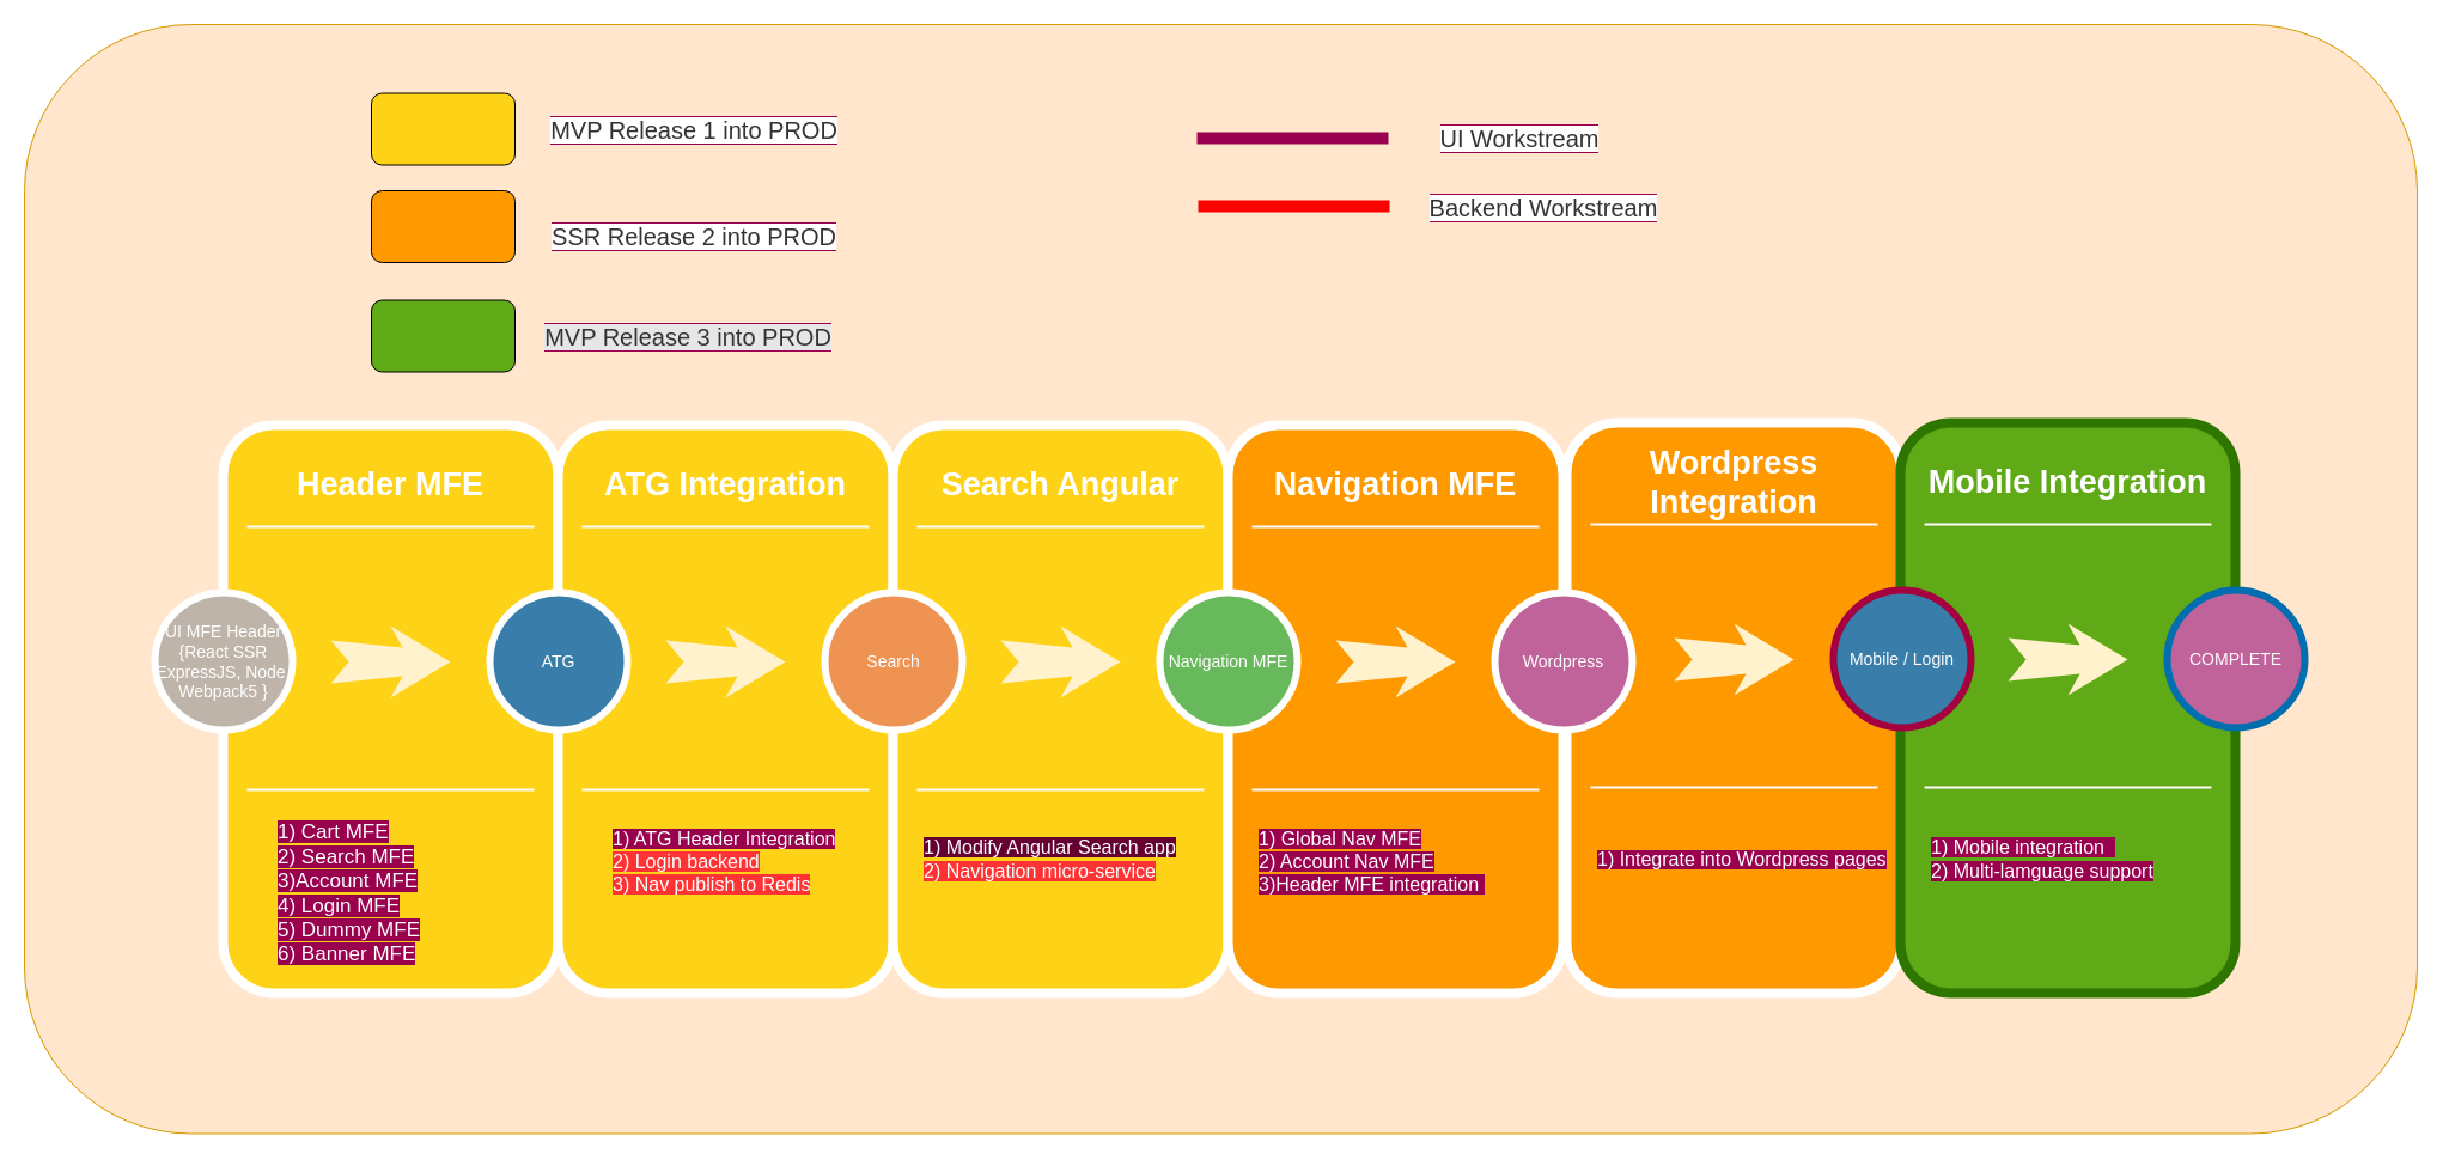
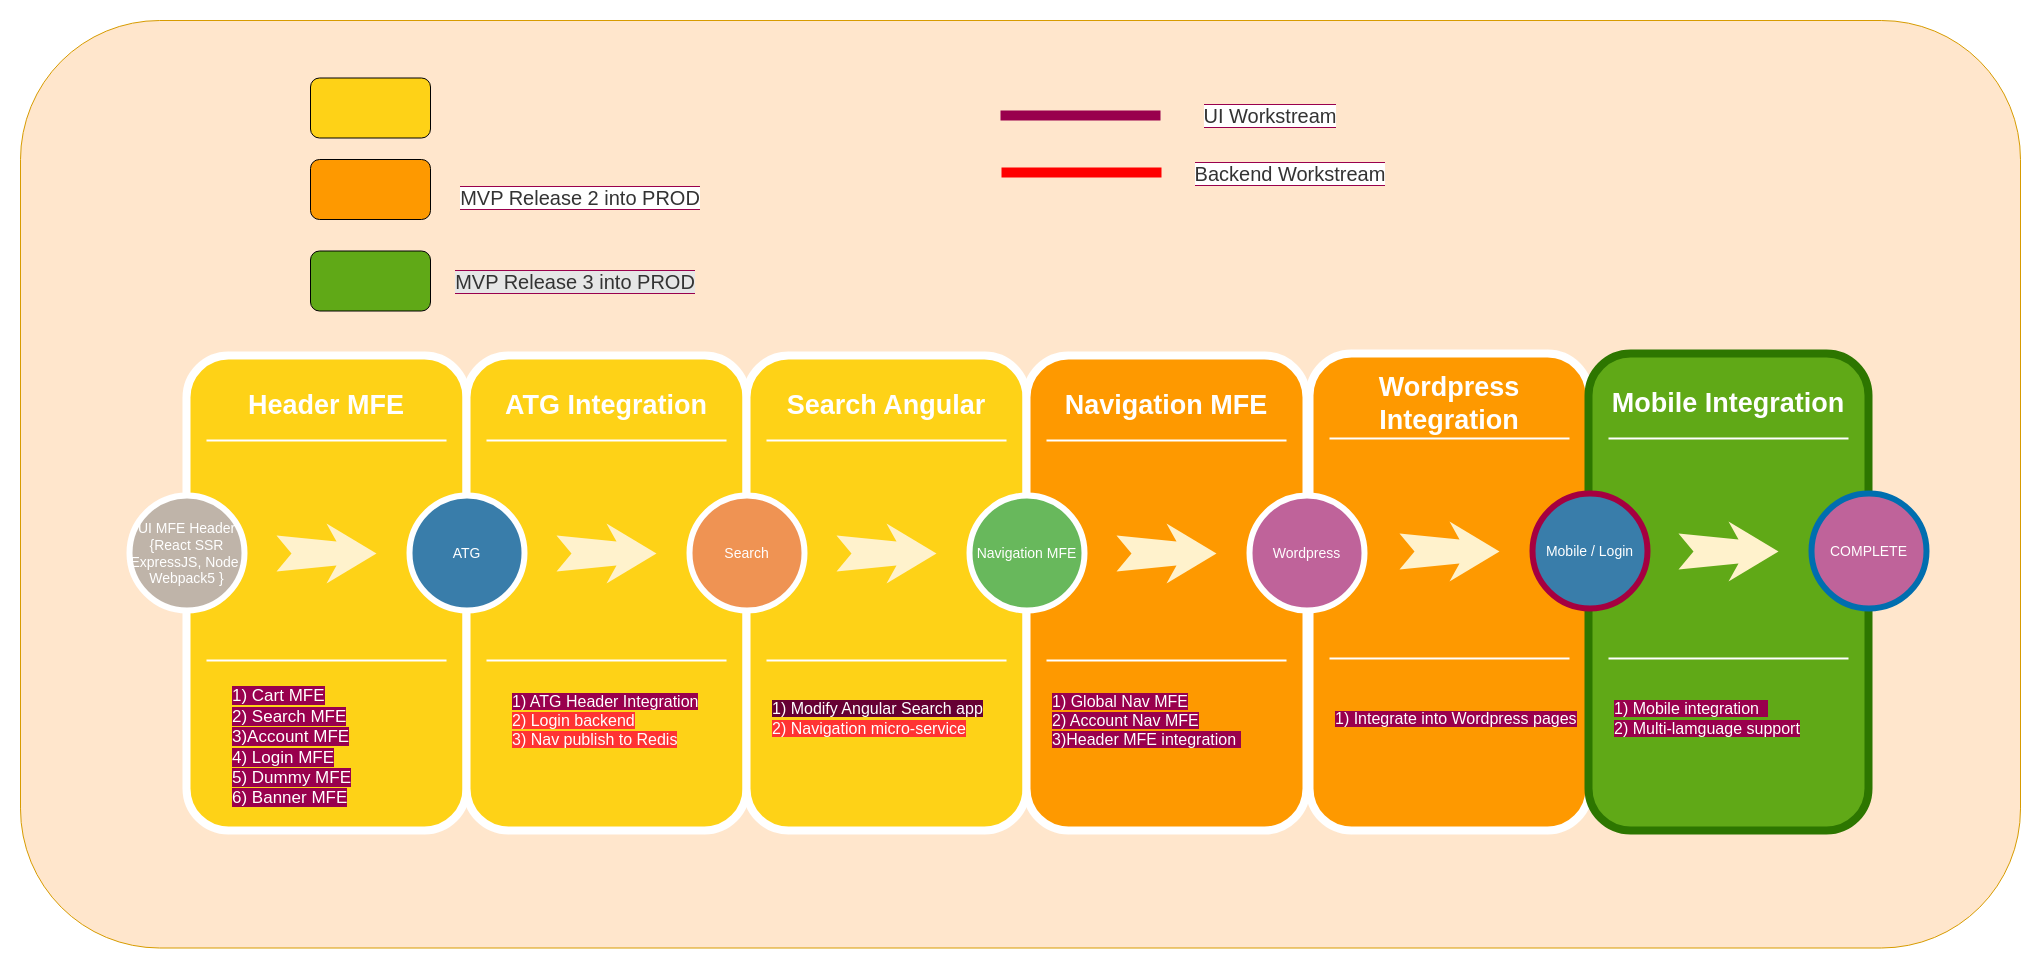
  <mxCell id="0" />
  <mxCell id="1" parent="0" />
  <mxCell id="2" value="" style="rounded=1;whiteSpace=wrap;html=1;labelBackgroundColor=#99004D;fontSize=16;fillColor=#ffe6cc;strokeColor=#d79b00;" vertex="1" parent="1"><mxGeometry x="20" y="20" width="2000" height="927.5" as="geometry" /></mxCell>
  <mxCell id="3" value="" style="whiteSpace=wrap;html=1;rounded=1;shadow=0;strokeWidth=8;fontSize=20;align=center;fillColor=#FED217;strokeColor=#FFFFFF;" parent="1" vertex="1"><mxGeometry x="186" y="355" width="280" height="475" as="geometry" /></mxCell>
  <mxCell id="4" value="Header MFE" style="text;html=1;strokeColor=none;fillColor=none;align=center;verticalAlign=middle;whiteSpace=wrap;rounded=0;shadow=0;fontSize=27;fontColor=#FFFFFF;fontStyle=1" parent="1" vertex="1"><mxGeometry x="186" y="375" width="280" height="60" as="geometry" /></mxCell>
  <mxCell id="5" value="&lt;span style=&quot;background-color: rgb(153 , 0 , 77) ; font-size: 17px&quot;&gt;1) Cart MFE&lt;br&gt;2) Search MFE&lt;br&gt;3)Account MFE&lt;br&gt;4) Login MFE&lt;br&gt;5) Dummy MFE&lt;br&gt;6) Banner MFE&lt;br&gt;&lt;/span&gt;" style="text;html=1;strokeColor=none;fillColor=none;align=left;verticalAlign=middle;whiteSpace=wrap;rounded=0;shadow=0;fontSize=14;fontColor=#FFFFFF;" parent="1" vertex="1"><mxGeometry x="230" y="700" width="140" height="94" as="geometry" /></mxCell>
  <mxCell id="6" value="" style="line;strokeWidth=2;html=1;rounded=0;shadow=0;fontSize=27;align=center;fillColor=none;strokeColor=#FFFFFF;" parent="1" vertex="1"><mxGeometry x="206" y="435" width="240" height="10" as="geometry" /></mxCell>
  <mxCell id="7" value="" style="line;strokeWidth=2;html=1;rounded=0;shadow=0;fontSize=27;align=center;fillColor=none;strokeColor=#FFFFFF;" parent="1" vertex="1"><mxGeometry x="206" y="655" width="240" height="10" as="geometry" /></mxCell>
  <mxCell id="8" value="UI MFE Header&lt;br&gt;{React SSR ExpressJS, Node, Webpack5 }" style="ellipse;whiteSpace=wrap;html=1;rounded=0;shadow=0;strokeWidth=6;fontSize=14;align=center;fillColor=#BFB4A9;strokeColor=#FFFFFF;fontColor=#FFFFFF;" parent="1" vertex="1"><mxGeometry x="129" y="495" width="115" height="115" as="geometry" /></mxCell>
  <mxCell id="9" value="" style="html=1;shadow=0;dashed=0;align=center;verticalAlign=middle;shape=mxgraph.arrows2.stylisedArrow;dy=0.6;dx=40;notch=15;feather=0.4;rounded=0;strokeWidth=1;fontSize=27;strokeColor=none;fillColor=#fff2cc;" parent="1" vertex="1"><mxGeometry x="276" y="523" width="100" height="60" as="geometry" /></mxCell>
  <mxCell id="10" value="" style="whiteSpace=wrap;html=1;rounded=1;shadow=0;strokeWidth=8;fontSize=20;align=center;fillColor=#FED217;strokeColor=#FFFFFF;" parent="1" vertex="1"><mxGeometry x="466" y="355" width="280" height="475" as="geometry" /></mxCell>
  <mxCell id="11" value="ATG Integration" style="text;html=1;strokeColor=none;fillColor=none;align=center;verticalAlign=middle;whiteSpace=wrap;rounded=0;shadow=0;fontSize=27;fontColor=#FFFFFF;fontStyle=1" parent="1" vertex="1"><mxGeometry x="466" y="375" width="280" height="60" as="geometry" /></mxCell>
  <mxCell id="12" value="&lt;font style=&quot;font-size: 16px&quot;&gt;&lt;span style=&quot;background-color: rgb(153 , 0 , 77)&quot;&gt;1) ATG Header Integration&lt;/span&gt;&lt;br&gt;&lt;/font&gt;&lt;span style=&quot;background-color: rgb(255 , 51 , 51) ; font-size: 16px&quot;&gt;&lt;font style=&quot;font-size: 16px&quot;&gt;2) Login backend&lt;br&gt;3) Nav publish to Redis&lt;/font&gt;&lt;br&gt;&lt;/span&gt;" style="text;html=1;strokeColor=none;fillColor=none;align=left;verticalAlign=middle;whiteSpace=wrap;rounded=0;shadow=0;fontSize=14;fontColor=#FFFFFF;" parent="1" vertex="1"><mxGeometry x="510" y="675" width="210" height="90" as="geometry" /></mxCell>
  <mxCell id="13" value="" style="line;strokeWidth=2;html=1;rounded=0;shadow=0;fontSize=27;align=center;fillColor=none;strokeColor=#FFFFFF;" parent="1" vertex="1"><mxGeometry x="486" y="435" width="240" height="10" as="geometry" /></mxCell>
  <mxCell id="14" value="" style="line;strokeWidth=2;html=1;rounded=0;shadow=0;fontSize=27;align=center;fillColor=none;strokeColor=#FFFFFF;" parent="1" vertex="1"><mxGeometry x="486" y="655" width="240" height="10" as="geometry" /></mxCell>
  <mxCell id="15" value="ATG" style="ellipse;whiteSpace=wrap;html=1;rounded=0;shadow=0;strokeWidth=6;fontSize=14;align=center;fillColor=#397DAA;strokeColor=#FFFFFF;fontColor=#FFFFFF;" parent="1" vertex="1"><mxGeometry x="409" y="495" width="115" height="115" as="geometry" /></mxCell>
  <mxCell id="16" value="" style="html=1;shadow=0;dashed=0;align=center;verticalAlign=middle;shape=mxgraph.arrows2.stylisedArrow;dy=0.6;dx=40;notch=15;feather=0.4;rounded=0;strokeWidth=1;fontSize=27;strokeColor=none;fillColor=#fff2cc;" parent="1" vertex="1"><mxGeometry x="556" y="523" width="100" height="60" as="geometry" /></mxCell>
  <mxCell id="17" value="" style="whiteSpace=wrap;html=1;rounded=1;shadow=0;strokeWidth=8;fontSize=20;align=center;fillColor=#FED217;strokeColor=#FFFFFF;" parent="1" vertex="1"><mxGeometry x="746" y="355" width="280" height="475" as="geometry" /></mxCell>
  <mxCell id="18" value="Search Angular" style="text;html=1;strokeColor=none;fillColor=none;align=center;verticalAlign=middle;whiteSpace=wrap;rounded=0;shadow=0;fontSize=27;fontColor=#FFFFFF;fontStyle=1" parent="1" vertex="1"><mxGeometry x="746" y="375" width="280" height="60" as="geometry" /></mxCell>
  <mxCell id="19" value="&lt;font style=&quot;font-size: 16px&quot;&gt;&lt;span style=&quot;background-color: rgb(102 , 0 , 51)&quot;&gt;1) Modify Angular Search app&lt;/span&gt;&lt;br&gt;&lt;font style=&quot;background-color: rgb(255 , 51 , 51) ; font-size: 16px&quot;&gt;2) Navigation micro-service&lt;/font&gt;&lt;/font&gt;" style="text;html=1;strokeColor=none;fillColor=none;align=left;verticalAlign=middle;whiteSpace=wrap;rounded=0;shadow=0;fontSize=14;fontColor=#FFFFFF;" parent="1" vertex="1"><mxGeometry x="770" y="665" width="256" height="105" as="geometry" /></mxCell>
  <mxCell id="20" value="" style="line;strokeWidth=2;html=1;rounded=0;shadow=0;fontSize=27;align=center;fillColor=none;strokeColor=#FFFFFF;" parent="1" vertex="1"><mxGeometry x="766" y="435" width="240" height="10" as="geometry" /></mxCell>
  <mxCell id="21" value="" style="line;strokeWidth=2;html=1;rounded=0;shadow=0;fontSize=27;align=center;fillColor=none;strokeColor=#FFFFFF;" parent="1" vertex="1"><mxGeometry x="766" y="655" width="240" height="10" as="geometry" /></mxCell>
  <mxCell id="22" value="Search" style="ellipse;whiteSpace=wrap;html=1;rounded=0;shadow=0;strokeWidth=6;fontSize=14;align=center;fillColor=#EF9353;strokeColor=#FFFFFF;fontColor=#FFFFFF;" parent="1" vertex="1"><mxGeometry x="689" y="495" width="115" height="115" as="geometry" /></mxCell>
  <mxCell id="23" value="" style="html=1;shadow=0;dashed=0;align=center;verticalAlign=middle;shape=mxgraph.arrows2.stylisedArrow;dy=0.6;dx=40;notch=15;feather=0.4;rounded=0;strokeWidth=1;fontSize=27;strokeColor=none;fillColor=#fff2cc;" parent="1" vertex="1"><mxGeometry x="836" y="523" width="100" height="60" as="geometry" /></mxCell>
  <mxCell id="24" value="" style="whiteSpace=wrap;html=1;rounded=1;shadow=0;strokeWidth=8;fontSize=20;align=center;fillColor=#FE9900;strokeColor=#FFFFFF;" parent="1" vertex="1"><mxGeometry x="1026" y="355" width="280" height="475" as="geometry" /></mxCell>
  <mxCell id="25" value="Navigation MFE" style="text;html=1;strokeColor=none;fillColor=none;align=center;verticalAlign=middle;whiteSpace=wrap;rounded=0;shadow=0;fontSize=27;fontColor=#FFFFFF;fontStyle=1" parent="1" vertex="1"><mxGeometry x="1026" y="375" width="280" height="60" as="geometry" /></mxCell>
  <mxCell id="26" value="&lt;span style=&quot;background-color: rgb(153 , 0 , 77) ; font-size: 16px&quot;&gt;&lt;font style=&quot;font-size: 16px&quot;&gt;1) Global Nav MFE&lt;br&gt;2) Account Nav MFE&lt;br&gt;&lt;/font&gt;&lt;/span&gt;&lt;div style=&quot;font-size: 16px&quot;&gt;&lt;span style=&quot;background-color: rgb(153 , 0 , 77)&quot;&gt;&lt;font style=&quot;font-size: 16px&quot;&gt;3)Header MFE integration&amp;nbsp;&lt;/font&gt;&lt;/span&gt;&lt;/div&gt;" style="text;html=1;strokeColor=none;fillColor=none;align=left;verticalAlign=middle;whiteSpace=wrap;rounded=0;shadow=0;fontSize=14;fontColor=#FFFFFF;" parent="1" vertex="1"><mxGeometry x="1050" y="675" width="256" height="90" as="geometry" /></mxCell>
  <mxCell id="27" value="" style="line;strokeWidth=2;html=1;rounded=0;shadow=0;fontSize=27;align=center;fillColor=none;strokeColor=#FFFFFF;" parent="1" vertex="1"><mxGeometry x="1046" y="435" width="240" height="10" as="geometry" /></mxCell>
  <mxCell id="28" value="" style="line;strokeWidth=2;html=1;rounded=0;shadow=0;fontSize=27;align=center;fillColor=none;strokeColor=#FFFFFF;" parent="1" vertex="1"><mxGeometry x="1046" y="655" width="240" height="10" as="geometry" /></mxCell>
  <mxCell id="29" value="Navigation MFE" style="ellipse;whiteSpace=wrap;html=1;rounded=0;shadow=0;strokeWidth=6;fontSize=14;align=center;fillColor=#68B85C;strokeColor=#FFFFFF;fontColor=#FFFFFF;" parent="1" vertex="1"><mxGeometry x="969" y="495" width="115" height="115" as="geometry" /></mxCell>
  <mxCell id="30" value="" style="html=1;shadow=0;dashed=0;align=center;verticalAlign=middle;shape=mxgraph.arrows2.stylisedArrow;dy=0.6;dx=40;notch=15;feather=0.4;rounded=0;strokeWidth=1;fontSize=27;strokeColor=none;fillColor=#fff2cc;" parent="1" vertex="1"><mxGeometry x="1116" y="523" width="100" height="60" as="geometry" /></mxCell>
  <mxCell id="31" value="" style="whiteSpace=wrap;html=1;rounded=1;shadow=0;strokeWidth=8;fontSize=20;align=center;fillColor=#FE9900;strokeColor=#FFFFFF;" vertex="1" parent="1"><mxGeometry x="1309" y="353" width="280" height="477" as="geometry" /></mxCell>
  <mxCell id="32" value="Wordpress" style="ellipse;whiteSpace=wrap;html=1;rounded=0;shadow=0;strokeWidth=6;fontSize=14;align=center;fillColor=#BF639A;strokeColor=#FFFFFF;fontColor=#FFFFFF;" parent="1" vertex="1"><mxGeometry x="1249" y="495" width="115" height="115" as="geometry" /></mxCell>
  <mxCell id="33" value="Wordpress Integration" style="text;html=1;strokeColor=none;fillColor=none;align=center;verticalAlign=middle;whiteSpace=wrap;rounded=0;shadow=0;fontSize=27;fontColor=#FFFFFF;fontStyle=1" vertex="1" parent="1"><mxGeometry x="1309" y="373" width="280" height="60" as="geometry" /></mxCell>
  <mxCell id="34" value="&lt;span style=&quot;background-color: rgb(153 , 0 , 77)&quot;&gt;&lt;font style=&quot;font-size: 16px&quot;&gt;1) Integrate into Wordpress pages&lt;/font&gt;&lt;/span&gt;" style="text;html=1;strokeColor=none;fillColor=none;align=left;verticalAlign=middle;whiteSpace=wrap;rounded=0;shadow=0;fontSize=14;fontColor=#FFFFFF;" vertex="1" parent="1"><mxGeometry x="1333" y="673" width="256" height="90" as="geometry" /></mxCell>
  <mxCell id="35" value="" style="line;strokeWidth=2;html=1;rounded=0;shadow=0;fontSize=27;align=center;fillColor=none;strokeColor=#FFFFFF;" vertex="1" parent="1"><mxGeometry x="1329" y="433" width="240" height="10" as="geometry" /></mxCell>
  <mxCell id="36" value="" style="line;strokeWidth=2;html=1;rounded=0;shadow=0;fontSize=27;align=center;fillColor=none;strokeColor=#FFFFFF;" vertex="1" parent="1"><mxGeometry x="1329" y="653" width="240" height="10" as="geometry" /></mxCell>
  <mxCell id="37" value="" style="html=1;shadow=0;dashed=0;align=center;verticalAlign=middle;shape=mxgraph.arrows2.stylisedArrow;dy=0.6;dx=40;notch=15;feather=0.4;rounded=0;strokeWidth=1;fontSize=27;strokeColor=none;fillColor=#fff2cc;" vertex="1" parent="1"><mxGeometry x="1399" y="521" width="100" height="60" as="geometry" /></mxCell>
  <mxCell id="38" value="" style="whiteSpace=wrap;html=1;rounded=1;shadow=0;strokeWidth=8;fontSize=20;align=center;fillColor=#60a917;strokeColor=#2D7600;fontColor=#ffffff;" vertex="1" parent="1"><mxGeometry x="1588" y="353" width="280" height="477" as="geometry" /></mxCell>
  <mxCell id="39" value="Mobile / Login" style="ellipse;whiteSpace=wrap;html=1;rounded=0;shadow=0;strokeWidth=6;fontSize=14;align=center;fillColor=#397daa;strokeColor=#A50040;fontColor=#ffffff;" vertex="1" parent="1"><mxGeometry x="1532" y="493" width="115" height="115" as="geometry" /></mxCell>
  <mxCell id="40" value="Mobile Integration" style="text;html=1;strokeColor=none;fillColor=none;align=center;verticalAlign=middle;whiteSpace=wrap;rounded=0;shadow=0;fontSize=27;fontColor=#FFFFFF;fontStyle=1" vertex="1" parent="1"><mxGeometry x="1588" y="373" width="280" height="60" as="geometry" /></mxCell>
  <mxCell id="41" value="&lt;span style=&quot;background-color: rgb(153 , 0 , 77) ; font-size: 16px&quot;&gt;1) Mobile integration&amp;nbsp;&amp;nbsp;&lt;br&gt;2) Multi-lamguage support&lt;/span&gt;" style="text;html=1;strokeColor=none;fillColor=none;align=left;verticalAlign=middle;whiteSpace=wrap;rounded=0;shadow=0;fontSize=14;fontColor=#FFFFFF;" vertex="1" parent="1"><mxGeometry x="1612" y="673" width="256" height="90" as="geometry" /></mxCell>
  <mxCell id="42" value="" style="line;strokeWidth=2;html=1;rounded=0;shadow=0;fontSize=27;align=center;fillColor=none;strokeColor=#FFFFFF;" vertex="1" parent="1"><mxGeometry x="1608" y="433" width="240" height="10" as="geometry" /></mxCell>
  <mxCell id="43" value="" style="line;strokeWidth=2;html=1;rounded=0;shadow=0;fontSize=27;align=center;fillColor=none;strokeColor=#FFFFFF;" vertex="1" parent="1"><mxGeometry x="1608" y="653" width="240" height="10" as="geometry" /></mxCell>
  <mxCell id="44" value="" style="html=1;shadow=0;dashed=0;align=center;verticalAlign=middle;shape=mxgraph.arrows2.stylisedArrow;dy=0.6;dx=40;notch=15;feather=0.4;rounded=0;strokeWidth=1;fontSize=27;strokeColor=none;fillColor=#fff2cc;" vertex="1" parent="1"><mxGeometry x="1678" y="521" width="100" height="60" as="geometry" /></mxCell>
  <mxCell id="45" value="COMPLETE" style="ellipse;whiteSpace=wrap;html=1;rounded=0;shadow=0;strokeWidth=6;fontSize=14;align=center;fillColor=#bf639a;strokeColor=#006EAF;fontColor=#ffffff;" vertex="1" parent="1"><mxGeometry x="1811" y="493" width="115" height="115" as="geometry" /></mxCell>
  <mxCell id="46" value="" style="rounded=1;whiteSpace=wrap;html=1;labelBackgroundColor=#99004D;fontSize=16;fontColor=#FFFFFF;fillColor=#FE9900;" vertex="1" parent="1"><mxGeometry x="310" y="159" width="120" height="60" as="geometry" /></mxCell>
  <mxCell id="47" value="" style="rounded=1;whiteSpace=wrap;html=1;labelBackgroundColor=#99004D;fontSize=16;fontColor=#FFFFFF;fillColor=#60A917;" vertex="1" parent="1"><mxGeometry x="310" y="250.5" width="120" height="60" as="geometry" /></mxCell>
  <mxCell id="48" value="" style="rounded=1;whiteSpace=wrap;html=1;labelBackgroundColor=#99004D;fontSize=16;fontColor=#FFFFFF;fillColor=#FED217;" vertex="1" parent="1"><mxGeometry x="310" y="77.5" width="120" height="60" as="geometry" /></mxCell>
- <mxCell id="49" value="&lt;font style=&quot;font-size: 20px ; background-color: rgb(255 , 255 , 255)&quot; color=&quot;#333333&quot;&gt;MVP Release 1 into PROD&lt;/font&gt;" style="text;html=1;strokeColor=none;fillColor=none;align=center;verticalAlign=middle;whiteSpace=wrap;rounded=0;labelBackgroundColor=#99004D;fontSize=16;fontColor=#FFFFFF;" vertex="1" parent="1"><mxGeometry x="440" y="85" width="280" height="45" as="geometry" /></mxCell>
  <mxCell id="50" value="&lt;font style=&quot;font-size: 20px ; background-color: rgb(255 , 255 , 255)&quot; color=&quot;#333333&quot;&gt;Backend Workstream&lt;/font&gt;" style="text;html=1;strokeColor=none;fillColor=none;align=center;verticalAlign=middle;whiteSpace=wrap;rounded=0;labelBackgroundColor=#99004D;fontSize=16;fontColor=#FFFFFF;" vertex="1" parent="1"><mxGeometry x="1150" y="150" width="280" height="45" as="geometry" /></mxCell>
  <mxCell id="51" value="&lt;font style=&quot;font-size: 20px ; background-color: rgb(230 , 230 , 230)&quot; color=&quot;#333333&quot;&gt;MVP Release 3 into PROD&lt;/font&gt;" style="text;html=1;strokeColor=none;fillColor=none;align=center;verticalAlign=middle;whiteSpace=wrap;rounded=0;labelBackgroundColor=#99004D;fontSize=16;fontColor=#FFFFFF;" vertex="1" parent="1"><mxGeometry x="435" y="258" width="280" height="45" as="geometry" /></mxCell>
  <mxCell id="52" value="" style="line;strokeWidth=10;html=1;labelBackgroundColor=#E6E6E6;fontSize=20;fontColor=#333333;fillColor=#60A917;strokeColor=#99004D;" vertex="1" parent="1"><mxGeometry x="1000" y="110" width="160" height="10" as="geometry" /></mxCell>
  <mxCell id="53" value="" style="line;strokeWidth=10;html=1;labelBackgroundColor=#E6E6E6;fontSize=20;fontColor=#333333;fillColor=#60A917;strokeColor=#FF0000;" vertex="1" parent="1"><mxGeometry x="1001" y="167" width="160" height="10" as="geometry" /></mxCell>
  <mxCell id="54" value="&lt;font style=&quot;font-size: 20px ; background-color: rgb(255 , 255 , 255)&quot; color=&quot;#333333&quot;&gt;UI Workstream&lt;/font&gt;" style="text;html=1;strokeColor=none;fillColor=none;align=center;verticalAlign=middle;whiteSpace=wrap;rounded=0;labelBackgroundColor=#99004D;fontSize=16;fontColor=#FFFFFF;" vertex="1" parent="1"><mxGeometry x="1130" y="92.5" width="280" height="45" as="geometry" /></mxCell>
- <mxCell id="55" value="&lt;font style=&quot;font-size: 20px ; background-color: rgb(255 , 255 , 255)&quot; color=&quot;#333333&quot;&gt;SSR Release 2 into PROD&lt;/font&gt;" style="text;html=1;strokeColor=none;fillColor=none;align=center;verticalAlign=middle;whiteSpace=wrap;rounded=0;labelBackgroundColor=#99004D;fontSize=16;fontColor=#FFFFFF;" vertex="1" parent="1"><mxGeometry x="440" y="174" width="280" height="45" as="geometry" /></mxCell>
+ <mxCell id="55" value="&lt;font style=&quot;font-size: 20px ; background-color: rgb(255 , 255 , 255)&quot; color=&quot;#333333&quot;&gt;MVP Release 2 into PROD&lt;/font&gt;" style="text;html=1;strokeColor=none;fillColor=none;align=center;verticalAlign=middle;whiteSpace=wrap;rounded=0;labelBackgroundColor=#99004D;fontSize=16;fontColor=#FFFFFF;" vertex="1" parent="1"><mxGeometry x="440" y="174" width="280" height="45" as="geometry" /></mxCell>
